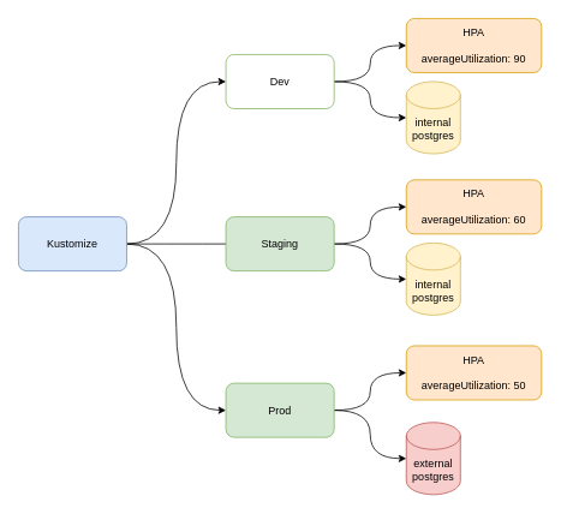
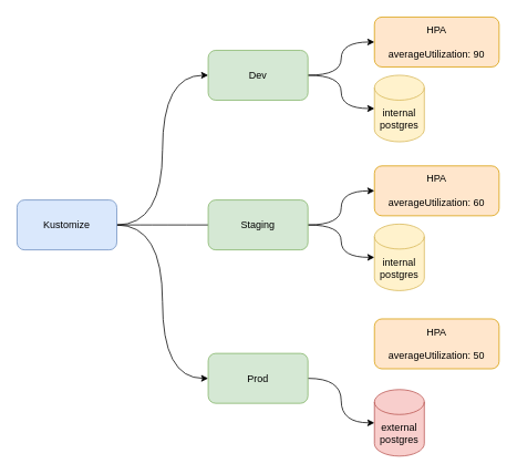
  <mxCell id="0" />
  <mxCell id="1" parent="0" />
  <mxCell id="2" style="edgeStyle=orthogonalEdgeStyle;rounded=0;orthogonalLoop=1;jettySize=auto;html=1;exitX=1;exitY=0.5;exitDx=0;exitDy=0;entryX=0;entryY=0.5;entryDx=0;entryDy=0;curved=1;" edge="1" parent="1" source="5" target="8"><mxGeometry relative="1" as="geometry" /></mxCell>
  <mxCell id="3" style="edgeStyle=orthogonalEdgeStyle;curved=1;rounded=0;orthogonalLoop=1;jettySize=auto;html=1;exitX=1;exitY=0.5;exitDx=0;exitDy=0;entryX=0;entryY=0.5;entryDx=0;entryDy=0;endArrow=none;" edge="1" parent="1" source="5" target="11"><mxGeometry relative="1" as="geometry" /></mxCell>
  <mxCell id="4" style="edgeStyle=orthogonalEdgeStyle;curved=1;rounded=0;orthogonalLoop=1;jettySize=auto;html=1;exitX=1;exitY=0.5;exitDx=0;exitDy=0;entryX=0;entryY=0.5;entryDx=0;entryDy=0;" edge="1" parent="1" source="5" target="14"><mxGeometry relative="1" as="geometry" /></mxCell>
  <mxCell id="5" value="Kustomize" style="rounded=1;whiteSpace=wrap;html=1;fillColor=#dae8fc;strokeColor=#6c8ebf;" vertex="1" parent="1"><mxGeometry x="20" y="240" width="120" height="60" as="geometry" /></mxCell>
  <mxCell id="6" style="edgeStyle=orthogonalEdgeStyle;curved=1;rounded=0;orthogonalLoop=1;jettySize=auto;html=1;exitX=1;exitY=0.5;exitDx=0;exitDy=0;entryX=0;entryY=0.5;entryDx=0;entryDy=0;" edge="1" parent="1" source="8" target="15"><mxGeometry relative="1" as="geometry" /></mxCell>
  <mxCell id="7" style="edgeStyle=orthogonalEdgeStyle;curved=1;rounded=0;orthogonalLoop=1;jettySize=auto;html=1;exitX=1;exitY=0.5;exitDx=0;exitDy=0;entryX=0;entryY=0.5;entryDx=0;entryDy=0;entryPerimeter=0;" edge="1" parent="1" source="8" target="16"><mxGeometry relative="1" as="geometry" /></mxCell>
- <mxCell id="8" value="Dev" style="rounded=1;whiteSpace=wrap;html=1;fillColor=#ffffff;strokeColor=#82b366;" vertex="1" parent="1"><mxGeometry x="250" y="60" width="120" height="60" as="geometry" /></mxCell>
+ <mxCell id="8" value="Dev" style="rounded=1;whiteSpace=wrap;html=1;fillColor=#d5e8d4;strokeColor=#82b366;" vertex="1" parent="1"><mxGeometry x="250" y="60" width="120" height="60" as="geometry" /></mxCell>
  <mxCell id="9" style="edgeStyle=orthogonalEdgeStyle;curved=1;rounded=0;orthogonalLoop=1;jettySize=auto;html=1;exitX=1;exitY=0.5;exitDx=0;exitDy=0;entryX=0;entryY=0.5;entryDx=0;entryDy=0;" edge="1" parent="1" source="11" target="17"><mxGeometry relative="1" as="geometry" /></mxCell>
  <mxCell id="10" style="edgeStyle=orthogonalEdgeStyle;curved=1;rounded=0;orthogonalLoop=1;jettySize=auto;html=1;exitX=1;exitY=0.5;exitDx=0;exitDy=0;entryX=0;entryY=0.5;entryDx=0;entryDy=0;entryPerimeter=0;" edge="1" parent="1" source="11" target="18"><mxGeometry relative="1" as="geometry" /></mxCell>
  <mxCell id="11" value="Staging" style="rounded=1;whiteSpace=wrap;html=1;fillColor=#d5e8d4;strokeColor=#82b366;" vertex="1" parent="1"><mxGeometry x="250" y="240" width="120" height="60" as="geometry" /></mxCell>
- <mxCell id="12" style="edgeStyle=orthogonalEdgeStyle;curved=1;rounded=0;orthogonalLoop=1;jettySize=auto;html=1;exitX=1;exitY=0.5;exitDx=0;exitDy=0;entryX=0;entryY=0.5;entryDx=0;entryDy=0;" edge="1" parent="1" source="14" target="19"><mxGeometry relative="1" as="geometry" /></mxCell>
  <mxCell id="13" style="edgeStyle=orthogonalEdgeStyle;curved=1;rounded=0;orthogonalLoop=1;jettySize=auto;html=1;exitX=1;exitY=0.5;exitDx=0;exitDy=0;entryX=0;entryY=0.5;entryDx=0;entryDy=0;entryPerimeter=0;" edge="1" parent="1" source="14" target="20"><mxGeometry relative="1" as="geometry" /></mxCell>
  <mxCell id="14" value="Prod" style="rounded=1;whiteSpace=wrap;html=1;fillColor=#d5e8d4;strokeColor=#82b366;" vertex="1" parent="1"><mxGeometry x="250" y="424.5" width="120" height="60" as="geometry" /></mxCell>
  <mxCell id="15" value="HPA&lt;br&gt;&lt;br&gt;averageUtilization: 90" style="rounded=1;whiteSpace=wrap;html=1;fillColor=#ffe6cc;strokeColor=#d79b00;" vertex="1" parent="1"><mxGeometry x="450" y="20" width="150" height="60" as="geometry" /></mxCell>
  <mxCell id="16" value="internal&lt;br&gt;postgres" style="shape=cylinder3;whiteSpace=wrap;html=1;boundedLbl=1;backgroundOutline=1;size=15;fillColor=#fff2cc;strokeColor=#d6b656;" vertex="1" parent="1"><mxGeometry x="450" y="90" width="60" height="80" as="geometry" /></mxCell>
  <mxCell id="17" value="HPA&lt;br&gt;&lt;br&gt;averageUtilization: 60" style="rounded=1;whiteSpace=wrap;html=1;fillColor=#ffe6cc;strokeColor=#d79b00;" vertex="1" parent="1"><mxGeometry x="450" y="199" width="150" height="60" as="geometry" /></mxCell>
  <mxCell id="18" value="internal&lt;br&gt;postgres" style="shape=cylinder3;whiteSpace=wrap;html=1;boundedLbl=1;backgroundOutline=1;size=15;fillColor=#fff2cc;strokeColor=#d6b656;" vertex="1" parent="1"><mxGeometry x="450" y="269" width="60" height="80" as="geometry" /></mxCell>
  <mxCell id="19" value="HPA&lt;br&gt;&lt;br&gt;averageUtilization: 50" style="rounded=1;whiteSpace=wrap;html=1;fillColor=#ffe6cc;strokeColor=#d79b00;" vertex="1" parent="1"><mxGeometry x="450" y="383" width="150" height="60" as="geometry" /></mxCell>
  <mxCell id="20" value="external&lt;br&gt;postgres" style="shape=cylinder3;whiteSpace=wrap;html=1;boundedLbl=1;backgroundOutline=1;size=15;fillColor=#f8cecc;strokeColor=#b85450;" vertex="1" parent="1"><mxGeometry x="450" y="468" width="60" height="80" as="geometry" /></mxCell>
